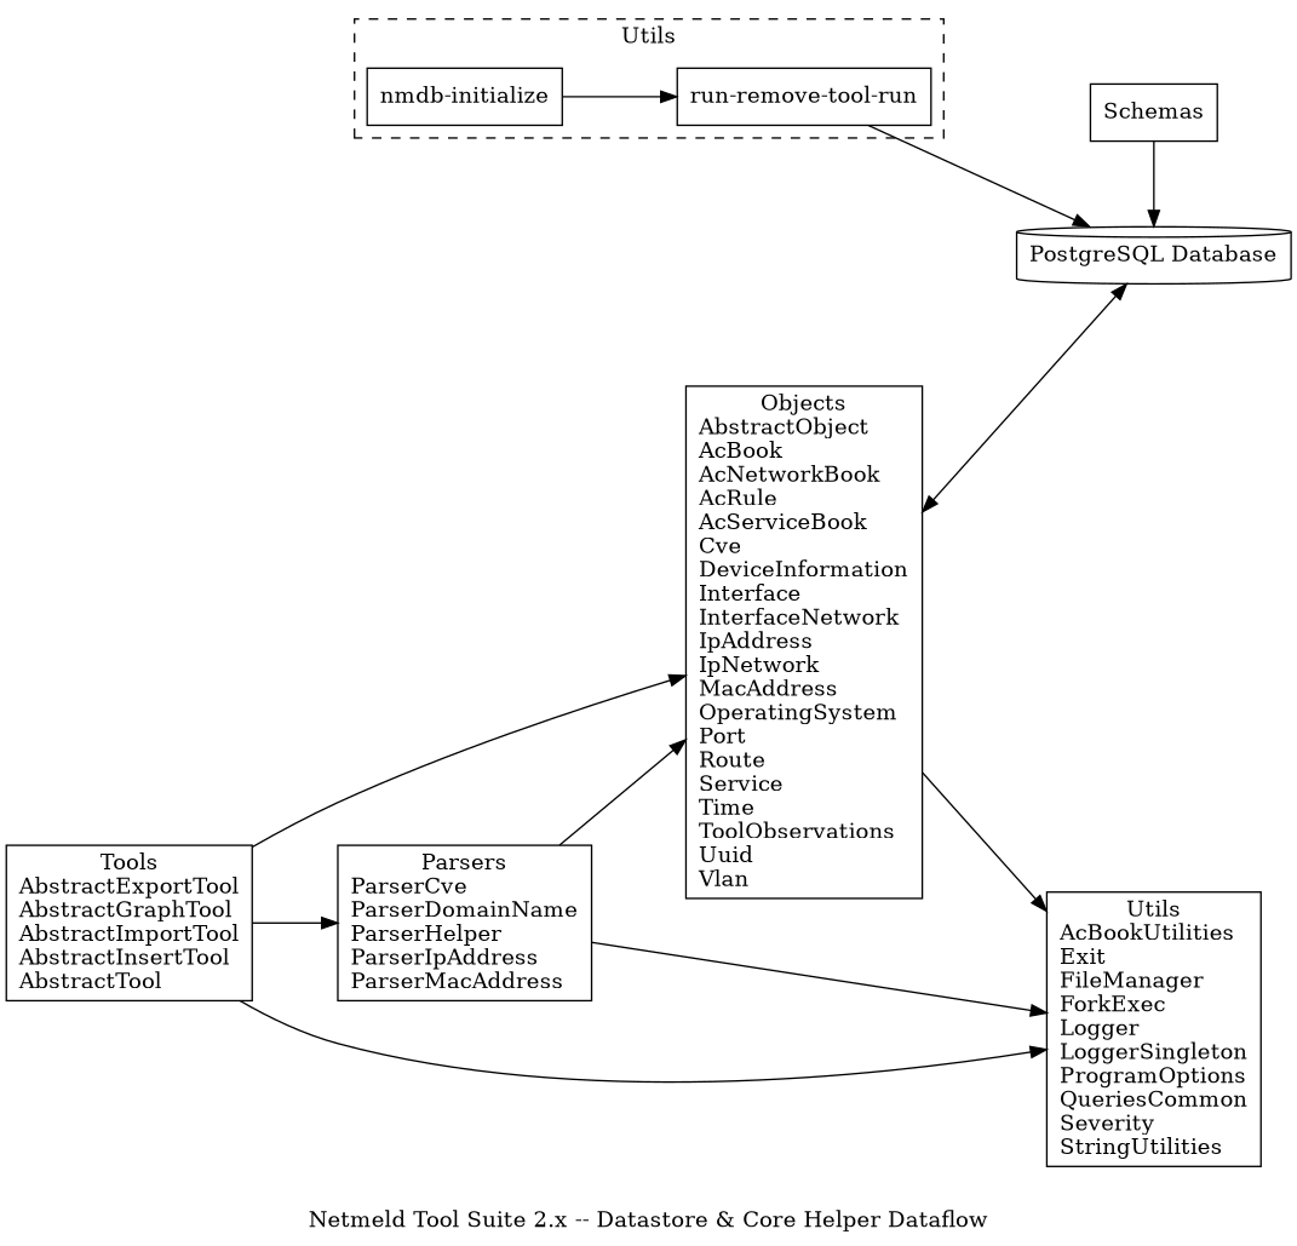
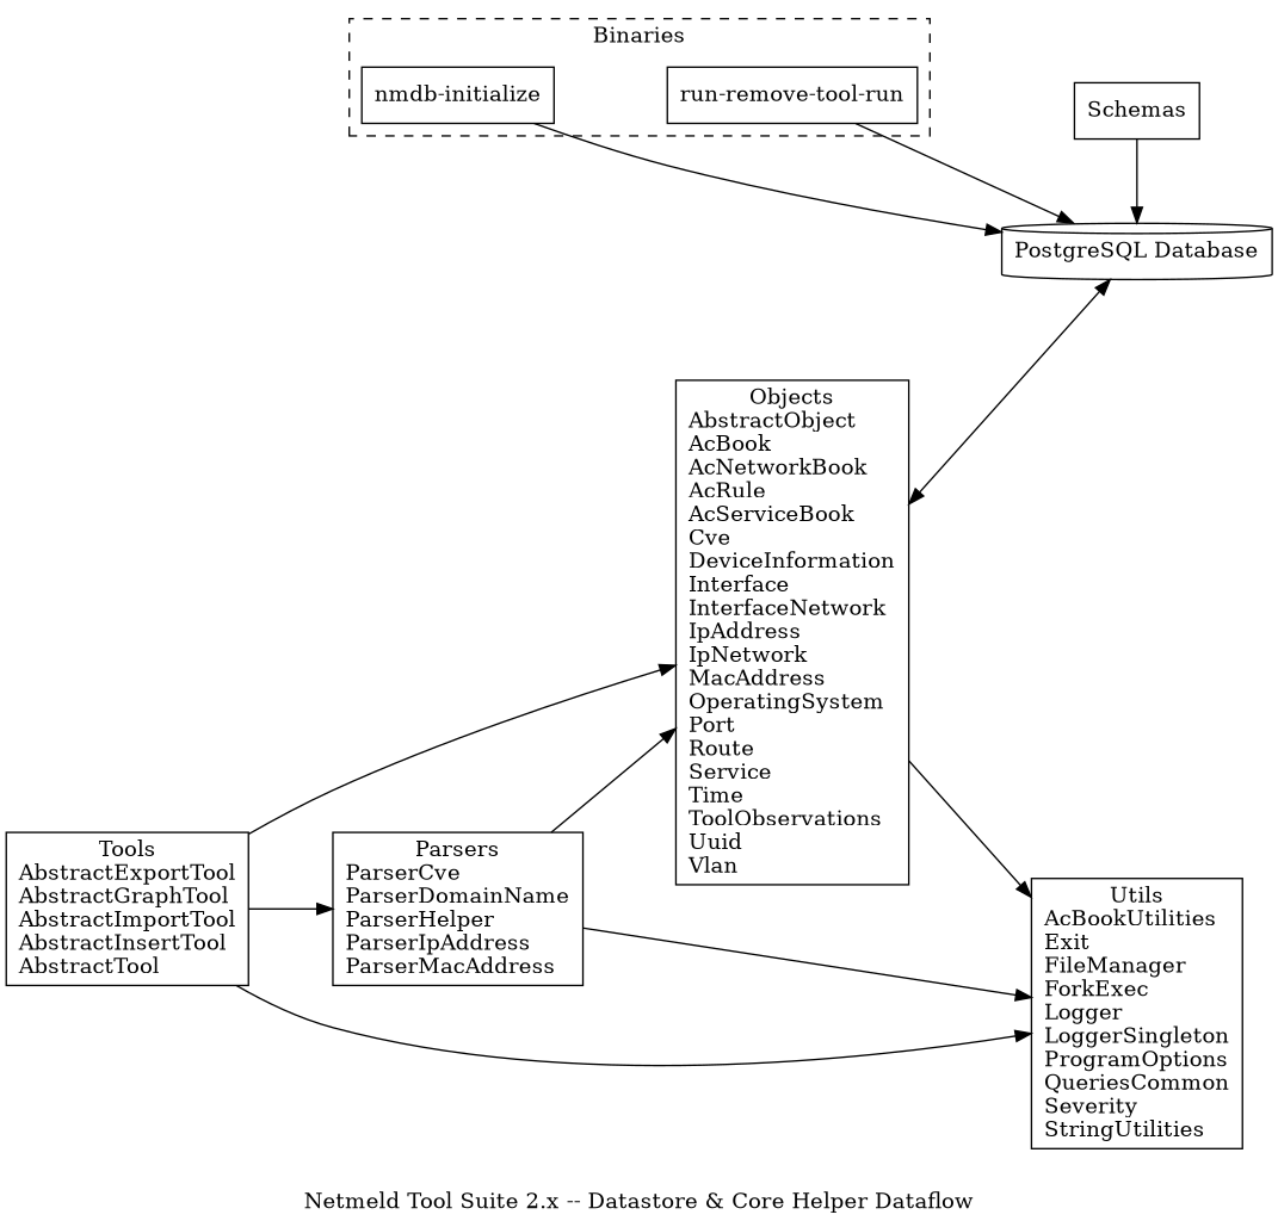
  digraph {
    fontname="DejaVu Serif"
    label="Netmeld Tool Suite 2.x -- Datastore & Core Helper Dataflow"
    newrank=true
    nodesep=0.75
    rankdir=LR
    ranksep=0.75
    splines=spline
    node [fontname="DejaVu Serif" shape=rectangle]
    edge [fontname="DejaVu Serif"]
    n1 [label="Schemas\n"]
    n2 [label="PostgreSQL Database" shape=cylinder]
    n3 [label="nmdb-initialize"]
    n4 [label="run-remove-tool-run"]
    n5 [label="Objects\nAbstractObject\lAcBook\lAcNetworkBook\lAcRule\lAcServiceBook\lCve\lDeviceInformation\lInterface\lInterfaceNetwork\lIpAddress\lIpNetwork\lMacAddress\lOperatingSystem\lPort\lRoute\lService\lTime\lToolObservations\lUuid\lVlan\l"]
    n6 [label="Utils\nAcBookUtilities\lExit\lFileManager\lForkExec\lLogger\lLoggerSingleton\lProgramOptions\lQueriesCommon\lSeverity\lStringUtilities\l"]
    n7 [label="Parsers\nParserCve\lParserDomainName\lParserHelper\lParserIpAddress\lParserMacAddress\l"]
    n8 [label="Tools\nAbstractExportTool\lAbstractGraphTool\lAbstractImportTool\lAbstractInsertTool\lAbstractTool\l"]
    subgraph sub_1 {
      rank=same
      n1
      n2
    }
    subgraph cluster_2 {
-     label=Utils
+     label=Binaries
      style=dashed
      n3
      n4
    }
    n1 -> n2
-   n3 -> n4
+   n3 -> n2
    n4 -> n2
    n5 -> n2 [dir=both]
    n5 -> n6
    n7 -> n5
    n7 -> n6
    n8 -> n5
    n8 -> n6
    n8 -> n7
  }
